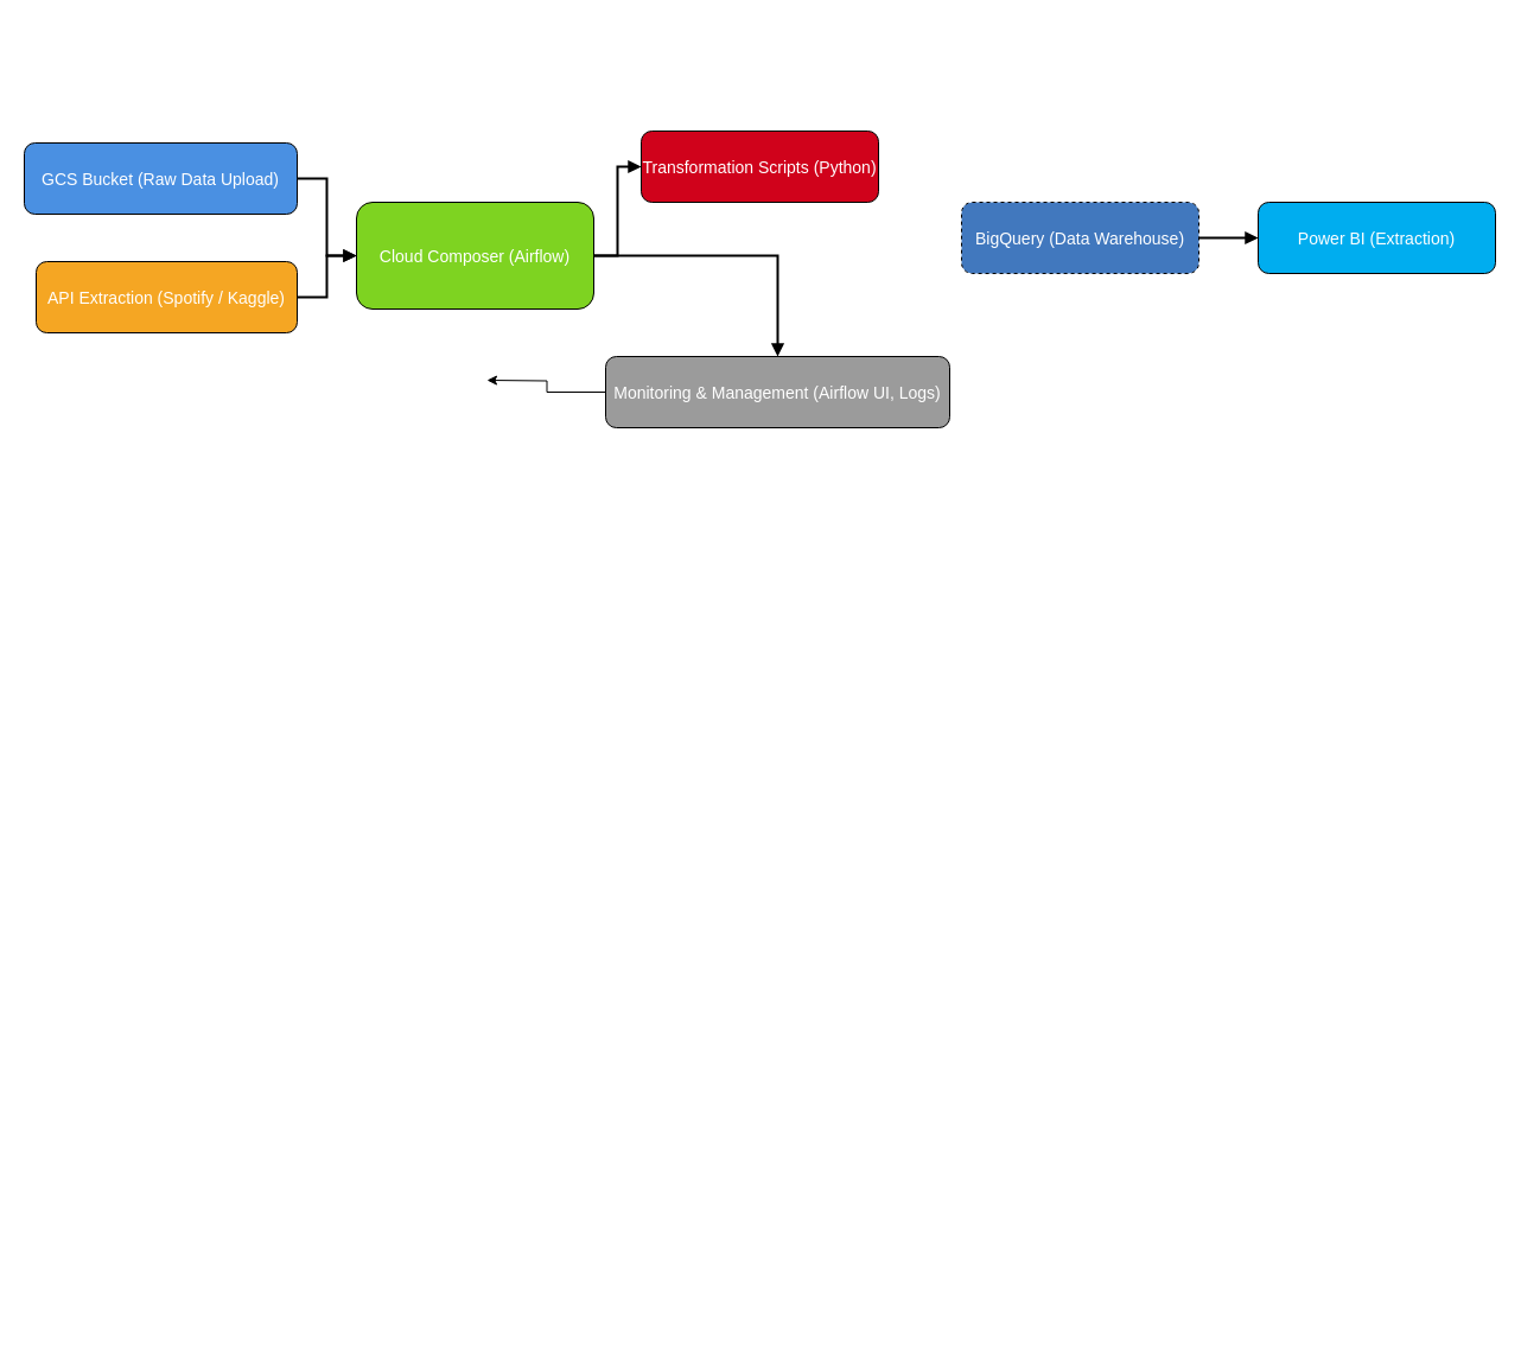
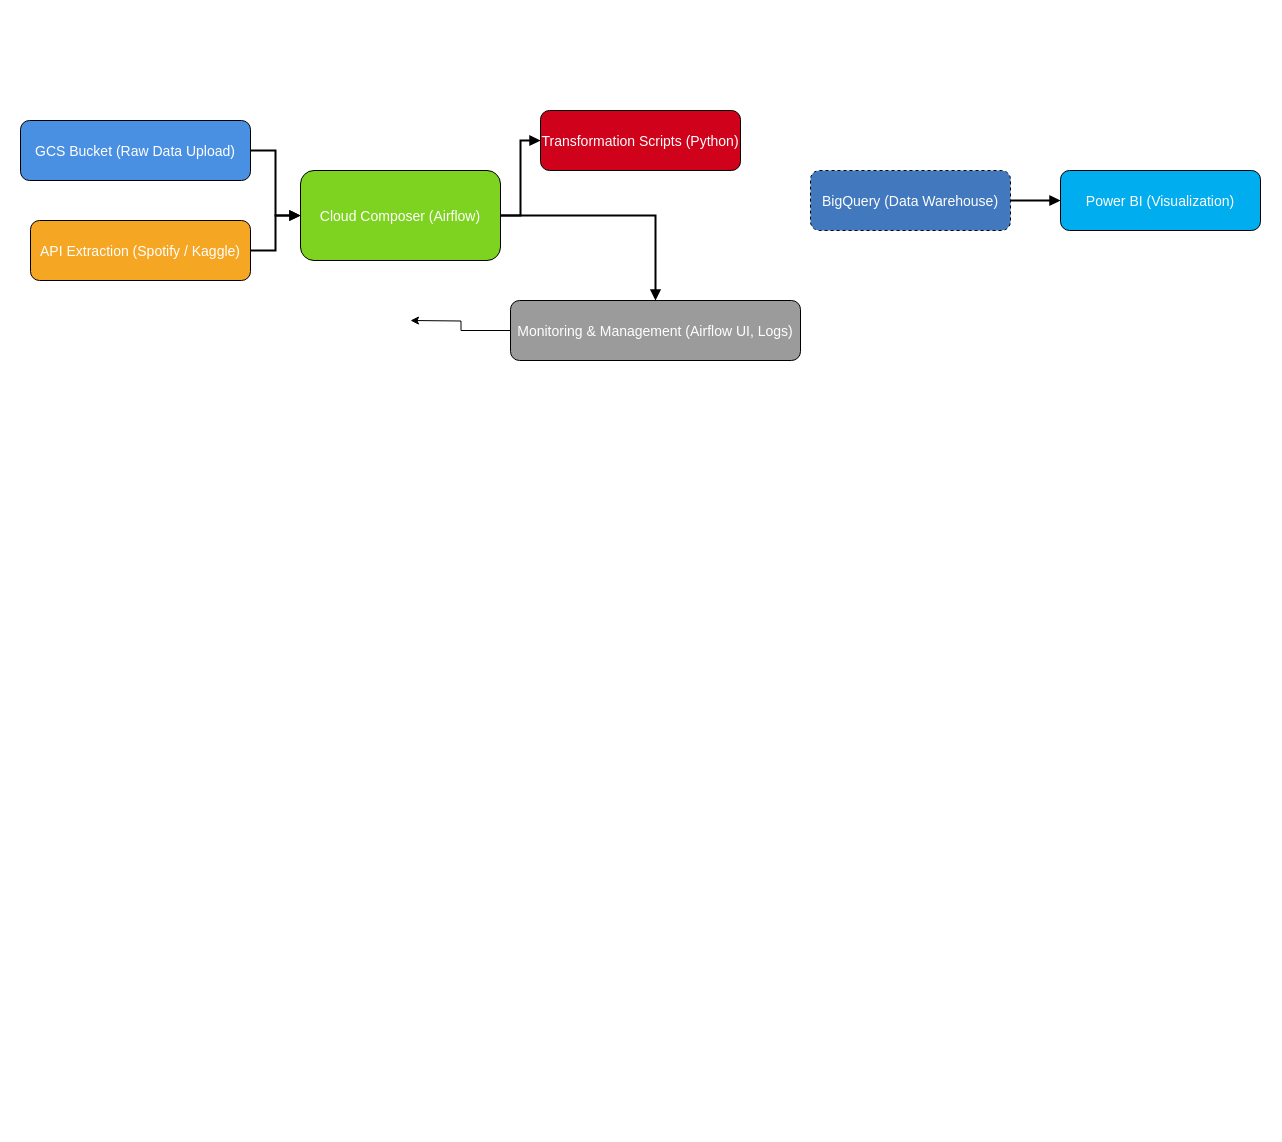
  <mxCell id="0" />
  <mxCell id="1" parent="0" />
  <mxCell id="2" value="&#10;  &#10;    &#10;      &#10;        &#10;        &#10;        &#10;        &#10;        &#10;          &#10;        &#10;        &#10;        &#10;        &#10;          &#10;        &#10;        &#10;        &#10;        &#10;          &#10;        &#10;        &#10;        &#10;        &#10;          &#10;        &#10;        &#10;        &#10;        &#10;          &#10;        &#10;        &#10;        &#10;        &#10;          &#10;        &#10;        &#10;        &#10;        &#10;          &#10;        &#10;        &#10;        &#10;        &#10;          &#10;        &#10;        &#10;        &#10;        &#10;          &#10;        &#10;        &#10;        &#10;        &#10;          &#10;        &#10;        &#10;        &#10;        &#10;          &#10;        &#10;        &#10;        &#10;        &#10;          &#10;        &#10;        &#10;        &#10;        &#10;          &#10;        &#10;        &#10;      &#10;    &#10;  &#10;" style="text;whiteSpace=wrap;html=1;" vertex="1" parent="1"><mxGeometry width="30" height="1100" as="geometry" x="20" y="20" /></mxCell>
  <mxCell id="3" value="&#10;  &#10;    &#10;      &#10;        &#10;        &#10;        &#10;        &#10;        &#10;          &#10;        &#10;        &#10;        &#10;        &#10;          &#10;        &#10;        &#10;        &#10;        &#10;          &#10;        &#10;        &#10;        &#10;        &#10;          &#10;        &#10;        &#10;        &#10;        &#10;          &#10;        &#10;        &#10;        &#10;        &#10;          &#10;        &#10;        &#10;        &#10;        &#10;          &#10;        &#10;        &#10;        &#10;        &#10;          &#10;        &#10;        &#10;        &#10;        &#10;          &#10;        &#10;        &#10;        &#10;        &#10;          &#10;        &#10;        &#10;        &#10;        &#10;          &#10;        &#10;        &#10;        &#10;        &#10;          &#10;        &#10;        &#10;        &#10;        &#10;          &#10;        &#10;        &#10;      &#10;    &#10;  &#10;" style="text;whiteSpace=wrap;html=1;" vertex="1" parent="1"><mxGeometry width="30" height="1100" as="geometry" x="20" y="20" /></mxCell>
  <mxCell id="4" value="GCS Bucket (Raw Data Upload)" style="rounded=1;fillColor=#4A90E2;fontColor=#FFFFFF;fontSize=14;" vertex="1" parent="1"><mxGeometry y="120" width="230" height="60" as="geometry" x="20" /></mxCell>
  <mxCell id="5" value="API Extraction (Spotify / Kaggle)" style="rounded=1;fillColor=#F5A623;fontColor=#FFFFFF;fontSize=14;" vertex="1" parent="1"><mxGeometry x="30" y="220" width="220" height="60" as="geometry" /></mxCell>
  <mxCell id="6" value="Cloud Composer (Airflow)" style="rounded=1;fillColor=#7ED321;fontColor=#FFFFFF;fontSize=14;" vertex="1" parent="1"><mxGeometry x="300" y="170" width="200" height="90" as="geometry" /></mxCell>
  <mxCell id="7" value="Transformation Scripts (Python)" style="rounded=1;fillColor=#D0021B;fontColor=#FFFFFF;fontSize=14;" vertex="1" parent="1"><mxGeometry x="540" y="110" width="200" height="60" as="geometry" /></mxCell>
  <mxCell id="8" value="BigQuery (Data Warehouse)" style="rounded=1;fillColor=#4178BE;fontColor=#FFFFFF;fontSize=14;dashed=1;" vertex="1" parent="1"><mxGeometry x="810" y="170" width="200" height="60" as="geometry" /></mxCell>
- <mxCell id="9" value="Power BI (Extraction)" style="rounded=1;fillColor=#00ADEF;fontColor=#FFFFFF;fontSize=14;" vertex="1" parent="1"><mxGeometry x="1060" y="170" width="200" height="60" as="geometry" /></mxCell>
+ <mxCell id="9" value="Power BI (Visualization)" style="rounded=1;fillColor=#00ADEF;fontColor=#FFFFFF;fontSize=14;" vertex="1" parent="1"><mxGeometry x="1060" y="170" width="200" height="60" as="geometry" /></mxCell>
  <mxCell id="10" style="edgeStyle=orthogonalEdgeStyle;rounded=0;orthogonalLoop=1;jettySize=auto;html=1;exitX=0;exitY=0.5;exitDx=0;exitDy=0;" edge="1" parent="1" source="11"><mxGeometry relative="1" as="geometry"><mxPoint x="410" y="320" as="targetPoint" /></mxGeometry></mxCell>
  <mxCell id="11" value="Monitoring &amp; Management (Airflow UI, Logs)" style="rounded=1;fillColor=#9B9B9B;fontColor=#FFFFFF;fontSize=14;" vertex="1" parent="1"><mxGeometry x="510" y="300" width="290" height="60" as="geometry" /></mxCell>
  <mxCell id="12" style="edgeStyle=orthogonalEdgeStyle;rounded=0;orthogonalLoop=1;jettySize=auto;html=1;strokeWidth=2;endArrow=block;endFill=1;" edge="1" parent="1" source="4" target="6"><mxGeometry relative="1" as="geometry" /></mxCell>
  <mxCell id="13" style="edgeStyle=orthogonalEdgeStyle;rounded=0;orthogonalLoop=1;jettySize=auto;html=1;strokeWidth=2;endArrow=block;endFill=1;" edge="1" parent="1" source="5" target="6"><mxGeometry relative="1" as="geometry" /></mxCell>
  <mxCell id="14" style="edgeStyle=orthogonalEdgeStyle;rounded=0;orthogonalLoop=1;jettySize=auto;html=1;strokeWidth=2;endArrow=block;endFill=1;" edge="1" parent="1" source="6" target="7"><mxGeometry relative="1" as="geometry" /></mxCell>
  <mxCell id="15" style="edgeStyle=orthogonalEdgeStyle;rounded=0;orthogonalLoop=1;jettySize=auto;html=1;strokeWidth=2;endArrow=block;endFill=1;" edge="1" parent="1" source="8" target="9"><mxGeometry relative="1" as="geometry" /></mxCell>
  <mxCell id="16" style="edgeStyle=orthogonalEdgeStyle;rounded=0;orthogonalLoop=1;jettySize=auto;html=1;strokeWidth=2;endArrow=block;endFill=1;" edge="1" parent="1" source="6" target="11"><mxGeometry relative="1" as="geometry" /></mxCell>
